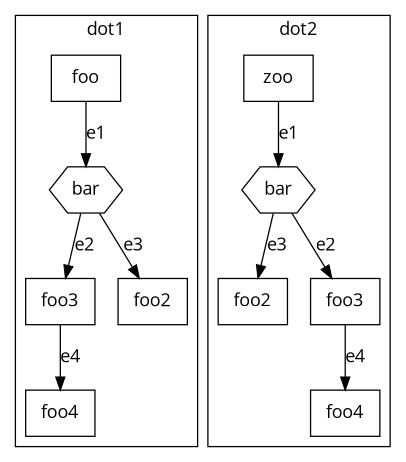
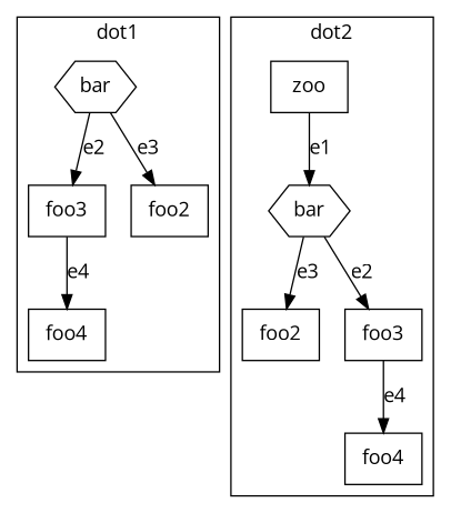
  digraph {
    fontname="Open Sans"
    node [shape=box fontname="Open Sans"]
    edge [dir=forward fontname="Open Sans"]
    n1 [label=foo4]
-   n2 [label=foo]
    n3 [label=bar shape=polygon sides=6]
    n4 [label=foo3]
    n5 [label=foo2]
    n6 [label=foo4]
    n7 [label=foo2]
    n8 [label=zoo]
    n9 [label=bar shape=polygon sides=6]
    n10 [label=foo3]
    subgraph cluster_1 {
      label=dot1
      n1
-     n2
      n3
      n4
      n5
    }
    subgraph cluster_2 {
      label=dot2
      n6
      n7
      n8
      n9
      n10
    }
-   n2 -> n3 [label=e1]
    n3 -> n4 [label=e2]
    n3 -> n5 [label=e3]
    n4 -> n1 [label=e4]
    n8 -> n9 [label=e1]
    n9 -> n7 [label=e3]
    n9 -> n10 [label=e2]
    n10 -> n6 [label=e4]
  }
